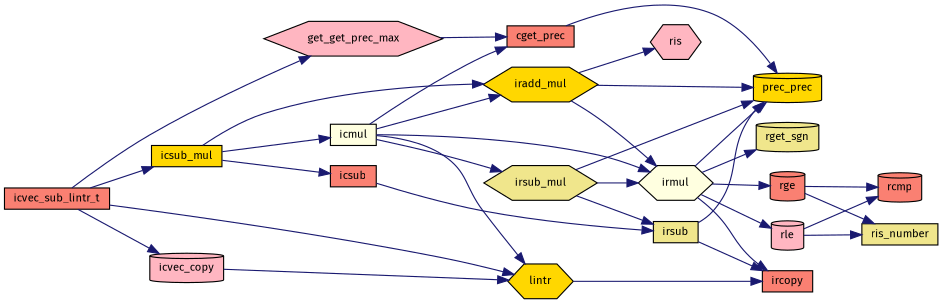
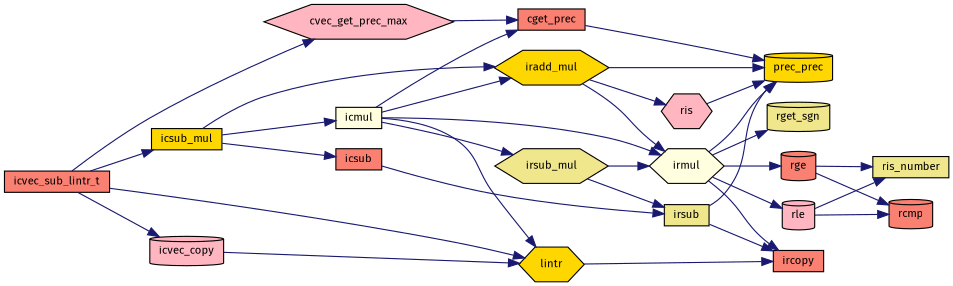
  digraph {
    fontname="Fira Sans"
    rankdir=LR
    node [color=black fillcolor=salmon fontname="Fira Sans" fontsize=10 shape=box style=filled]
    edge [color=midnightblue fontname="Fira Sans" fontsize=10 labelfontname=Helvetica labelfontsize=10 style=solid]
    n1 [fontcolor=black height=0.2 label=icvec_sub_lintr_t width=0.4]
-   n2 [fillcolor=lightpink height=0.2 label=get_get_prec_max shape=hexagon width=0.4]
+   n2 [fillcolor=lightpink height=0.2 label=cvec_get_prec_max shape=hexagon width=0.4]
    n3 [fillcolor=gold height=0.2 label=lintr shape=hexagon width=0.4]
    n4 [fillcolor=gold height=0.2 label=icsub_mul width=0.4]
    n5 [fillcolor=lightpink height=0.2 label=icvec_copy shape=cylinder width=0.4]
    n6 [height=0.2 label=cget_prec width=0.4]
    n7 [height=0.2 label=ircopy width=0.4]
    n8 [fillcolor=lightyellow height=0.2 label=icmul width=0.4]
    n9 [height=0.2 label=icsub width=0.4]
    n10 [fillcolor=gold height=0.2 label=iradd_mul shape=hexagon width=0.4]
    n11 [fillcolor=gold height=0.2 label=prec_prec shape=cylinder width=0.4]
    n12 [fillcolor=lightyellow height=0.2 label=irmul shape=hexagon width=0.4]
    n13 [fillcolor=khaki height=0.2 label=irsub_mul shape=hexagon width=0.4]
    n14 [fillcolor=khaki height=0.2 label=irsub width=0.4]
    n15 [fillcolor=khaki height=0.2 label=rget_sgn shape=cylinder width=0.4]
    n16 [fillcolor=lightpink height=0.2 label=rle shape=cylinder width=0.4]
    n17 [height=0.2 label=rge shape=cylinder width=0.4]
    n18 [fillcolor=lightpink height=0.2 label=ris shape=hexagon width=0.4]
    n19 [fillcolor=khaki height=0.2 label=ris_number width=0.4]
    n20 [height=0.2 label=rcmp shape=cylinder width=0.4]
    n1 -> n2
    n1 -> n3
    n1 -> n4
    n1 -> n5
    n2 -> n6
    n3 -> n7
    n4 -> n8
    n4 -> n9
    n4 -> n10
    n5 -> n3
    n6 -> n11
    n8 -> n3
    n8 -> n6
    n8 -> n10
    n8 -> n12
    n8 -> n13
    n9 -> n14
    n10 -> n11
    n10 -> n12
    n10 -> n18
    n12 -> n7
    n12 -> n11
    n12 -> n15
    n12 -> n16
    n12 -> n17
-   n13 -> n11
+   n18 -> n11
    n13 -> n12
    n13 -> n14
    n14 -> n7
    n14 -> n11
    n16 -> n19
    n16 -> n20
    n17 -> n19
    n17 -> n20
  }
